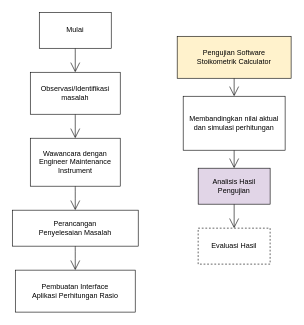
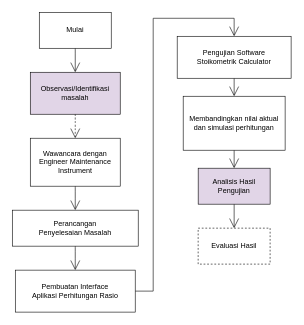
  <mxCell id="0" />
  <mxCell id="1" parent="0" />
  <mxCell id="2" style="edgeStyle=none;curved=1;rounded=0;orthogonalLoop=1;jettySize=auto;html=1;exitX=0.5;exitY=1;exitDx=0;exitDy=0;entryX=0.5;entryY=0;entryDx=0;entryDy=0;endArrow=open;startSize=14;endSize=14;sourcePerimeterSpacing=8;targetPerimeterSpacing=8;" edge="1" parent="1" source="3" target="5"><mxGeometry relative="1" as="geometry" /></mxCell>
  <mxCell id="3" value="Mulai" style="rounded=0;whiteSpace=wrap;html=1;hachureGap=4;pointerEvents=0;" vertex="1" parent="1"><mxGeometry x="65" y="20" width="120" height="60" as="geometry" /></mxCell>
- <mxCell id="4" style="edgeStyle=none;curved=1;rounded=0;orthogonalLoop=1;jettySize=auto;html=1;exitX=0.5;exitY=1;exitDx=0;exitDy=0;entryX=0.5;entryY=0;entryDx=0;entryDy=0;endArrow=open;startSize=14;endSize=14;sourcePerimeterSpacing=8;targetPerimeterSpacing=8;" edge="1" parent="1" source="5" target="7"><mxGeometry relative="1" as="geometry" /></mxCell>
- <mxCell id="5" value="Observasi/Identifikasi masalah" style="rounded=0;whiteSpace=wrap;html=1;hachureGap=4;pointerEvents=0;" vertex="1" parent="1"><mxGeometry x="50" y="120" width="150" height="70" as="geometry" /></mxCell>
+ <mxCell id="4" style="edgeStyle=none;curved=1;rounded=0;orthogonalLoop=1;jettySize=auto;html=1;exitX=0.5;exitY=1;exitDx=0;exitDy=0;entryX=0.5;entryY=0;entryDx=0;entryDy=0;endArrow=open;startSize=14;endSize=14;sourcePerimeterSpacing=8;targetPerimeterSpacing=8;dashed=1;" edge="1" parent="1" source="5" target="7"><mxGeometry relative="1" as="geometry" /></mxCell>
+ <mxCell id="5" value="Observasi/Identifikasi masalah" style="rounded=0;whiteSpace=wrap;html=1;hachureGap=4;pointerEvents=0;fillColor=#e1d5e7;" vertex="1" parent="1"><mxGeometry x="50" y="120" width="150" height="70" as="geometry" /></mxCell>
  <mxCell id="6" style="edgeStyle=none;curved=1;rounded=0;orthogonalLoop=1;jettySize=auto;html=1;exitX=0.5;exitY=1;exitDx=0;exitDy=0;entryX=0.5;entryY=0;entryDx=0;entryDy=0;endArrow=open;startSize=14;endSize=14;sourcePerimeterSpacing=8;targetPerimeterSpacing=8;" edge="1" parent="1" source="7" target="9"><mxGeometry relative="1" as="geometry" /></mxCell>
  <mxCell id="7" value="&lt;div&gt;Wawancara dengan &lt;br&gt;&lt;/div&gt;&lt;div&gt;Engineer Maintenance Instrument&lt;br&gt;&lt;/div&gt;" style="rounded=0;whiteSpace=wrap;html=1;hachureGap=4;pointerEvents=0;" vertex="1" parent="1"><mxGeometry x="50" y="230" width="150" height="80" as="geometry" /></mxCell>
  <mxCell id="8" style="edgeStyle=none;curved=1;rounded=0;orthogonalLoop=1;jettySize=auto;html=1;exitX=0.5;exitY=1;exitDx=0;exitDy=0;entryX=0.5;entryY=0;entryDx=0;entryDy=0;endArrow=open;startSize=14;endSize=14;sourcePerimeterSpacing=8;targetPerimeterSpacing=8;" edge="1" parent="1" source="9" target="11"><mxGeometry relative="1" as="geometry" /></mxCell>
  <mxCell id="9" value="&lt;div&gt;Perancangan&lt;/div&gt;&lt;div&gt;Penyelesaian Masalah&lt;br&gt;&lt;/div&gt;" style="rounded=0;whiteSpace=wrap;html=1;hachureGap=4;pointerEvents=0;" vertex="1" parent="1"><mxGeometry x="20" y="350" width="210" height="60" as="geometry" /></mxCell>
+ <mxCell id="10" style="edgeStyle=orthogonalEdgeStyle;rounded=0;orthogonalLoop=1;jettySize=auto;html=1;exitX=1;exitY=0.5;exitDx=0;exitDy=0;entryX=0.5;entryY=0;entryDx=0;entryDy=0;endArrow=open;startSize=14;endSize=14;sourcePerimeterSpacing=8;targetPerimeterSpacing=8;" edge="1" parent="1" source="11" target="13"><mxGeometry relative="1" as="geometry" /></mxCell>
  <mxCell id="11" value="&lt;div&gt;Pembuatan Interface &lt;br&gt;&lt;/div&gt;&lt;div&gt;Aplikasi Perhitungan Rasio&lt;br&gt;&lt;/div&gt;" style="rounded=0;whiteSpace=wrap;html=1;hachureGap=4;pointerEvents=0;" vertex="1" parent="1"><mxGeometry x="25" y="450" width="200" height="70" as="geometry" /></mxCell>
  <mxCell id="12" style="edgeStyle=orthogonalEdgeStyle;rounded=0;orthogonalLoop=1;jettySize=auto;html=1;exitX=0.5;exitY=1;exitDx=0;exitDy=0;entryX=0.5;entryY=0;entryDx=0;entryDy=0;endArrow=open;startSize=14;endSize=14;sourcePerimeterSpacing=8;targetPerimeterSpacing=8;" edge="1" parent="1" source="13" target="18"><mxGeometry relative="1" as="geometry" /></mxCell>
- <mxCell id="13" value="&lt;div&gt;Pengujian Software&lt;/div&gt;&lt;div&gt;Stoikometrik Calculator&lt;br&gt;&lt;/div&gt;" style="rounded=0;whiteSpace=wrap;html=1;hachureGap=4;pointerEvents=0;fillColor=#fff2cc;" vertex="1" parent="1"><mxGeometry x="295" y="60" width="190" height="70" as="geometry" /></mxCell>
+ <mxCell id="13" value="&lt;div&gt;Pengujian Software&lt;/div&gt;&lt;div&gt;Stoikometrik Calculator&lt;br&gt;&lt;/div&gt;" style="rounded=0;whiteSpace=wrap;html=1;hachureGap=4;pointerEvents=0;" vertex="1" parent="1"><mxGeometry x="295" y="60" width="190" height="70" as="geometry" /></mxCell>
  <mxCell id="14" style="edgeStyle=orthogonalEdgeStyle;rounded=0;orthogonalLoop=1;jettySize=auto;html=1;exitX=0.5;exitY=1;exitDx=0;exitDy=0;entryX=0.5;entryY=0;entryDx=0;entryDy=0;endArrow=open;startSize=14;endSize=14;sourcePerimeterSpacing=8;targetPerimeterSpacing=8;" edge="1" parent="1" source="15" target="16"><mxGeometry relative="1" as="geometry" /></mxCell>
  <mxCell id="15" value="Analisis Hasil Pengujian" style="rounded=0;whiteSpace=wrap;html=1;hachureGap=4;pointerEvents=0;fillColor=#e1d5e7;" vertex="1" parent="1"><mxGeometry x="330" y="280" width="120" height="60" as="geometry" /></mxCell>
  <mxCell id="16" value="Evaluasi Hasil" style="rounded=0;whiteSpace=wrap;html=1;hachureGap=4;pointerEvents=0;dashed=1;" vertex="1" parent="1"><mxGeometry x="330" y="380" width="120" height="60" as="geometry" /></mxCell>
  <mxCell id="17" style="edgeStyle=orthogonalEdgeStyle;rounded=0;orthogonalLoop=1;jettySize=auto;html=1;exitX=0.5;exitY=1;exitDx=0;exitDy=0;entryX=0.5;entryY=0;entryDx=0;entryDy=0;endArrow=open;startSize=14;endSize=14;sourcePerimeterSpacing=8;targetPerimeterSpacing=8;" edge="1" parent="1" source="18" target="15"><mxGeometry relative="1" as="geometry" /></mxCell>
  <mxCell id="18" value="Membandingkan nilai aktual dan simulasi perhitungan " style="rounded=0;whiteSpace=wrap;html=1;hachureGap=4;pointerEvents=0;" vertex="1" parent="1"><mxGeometry x="305" y="160" width="170" height="90" as="geometry" /></mxCell>
